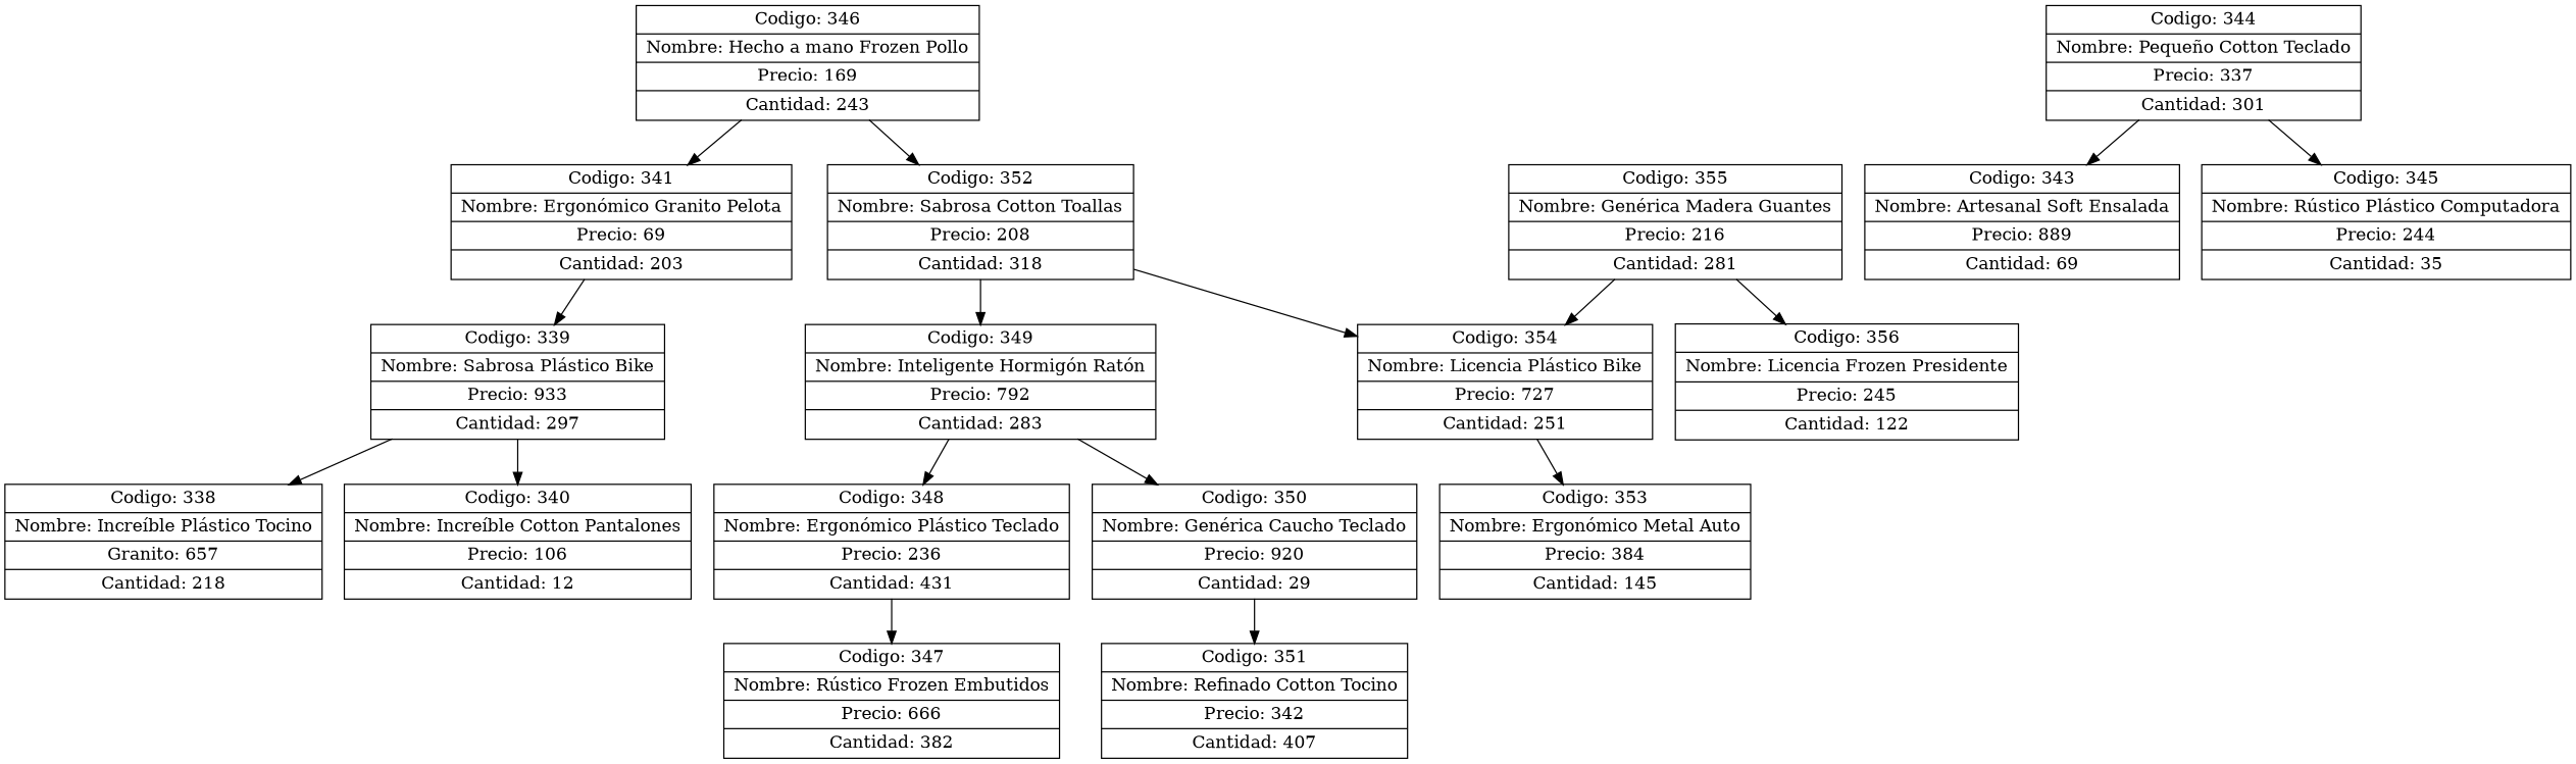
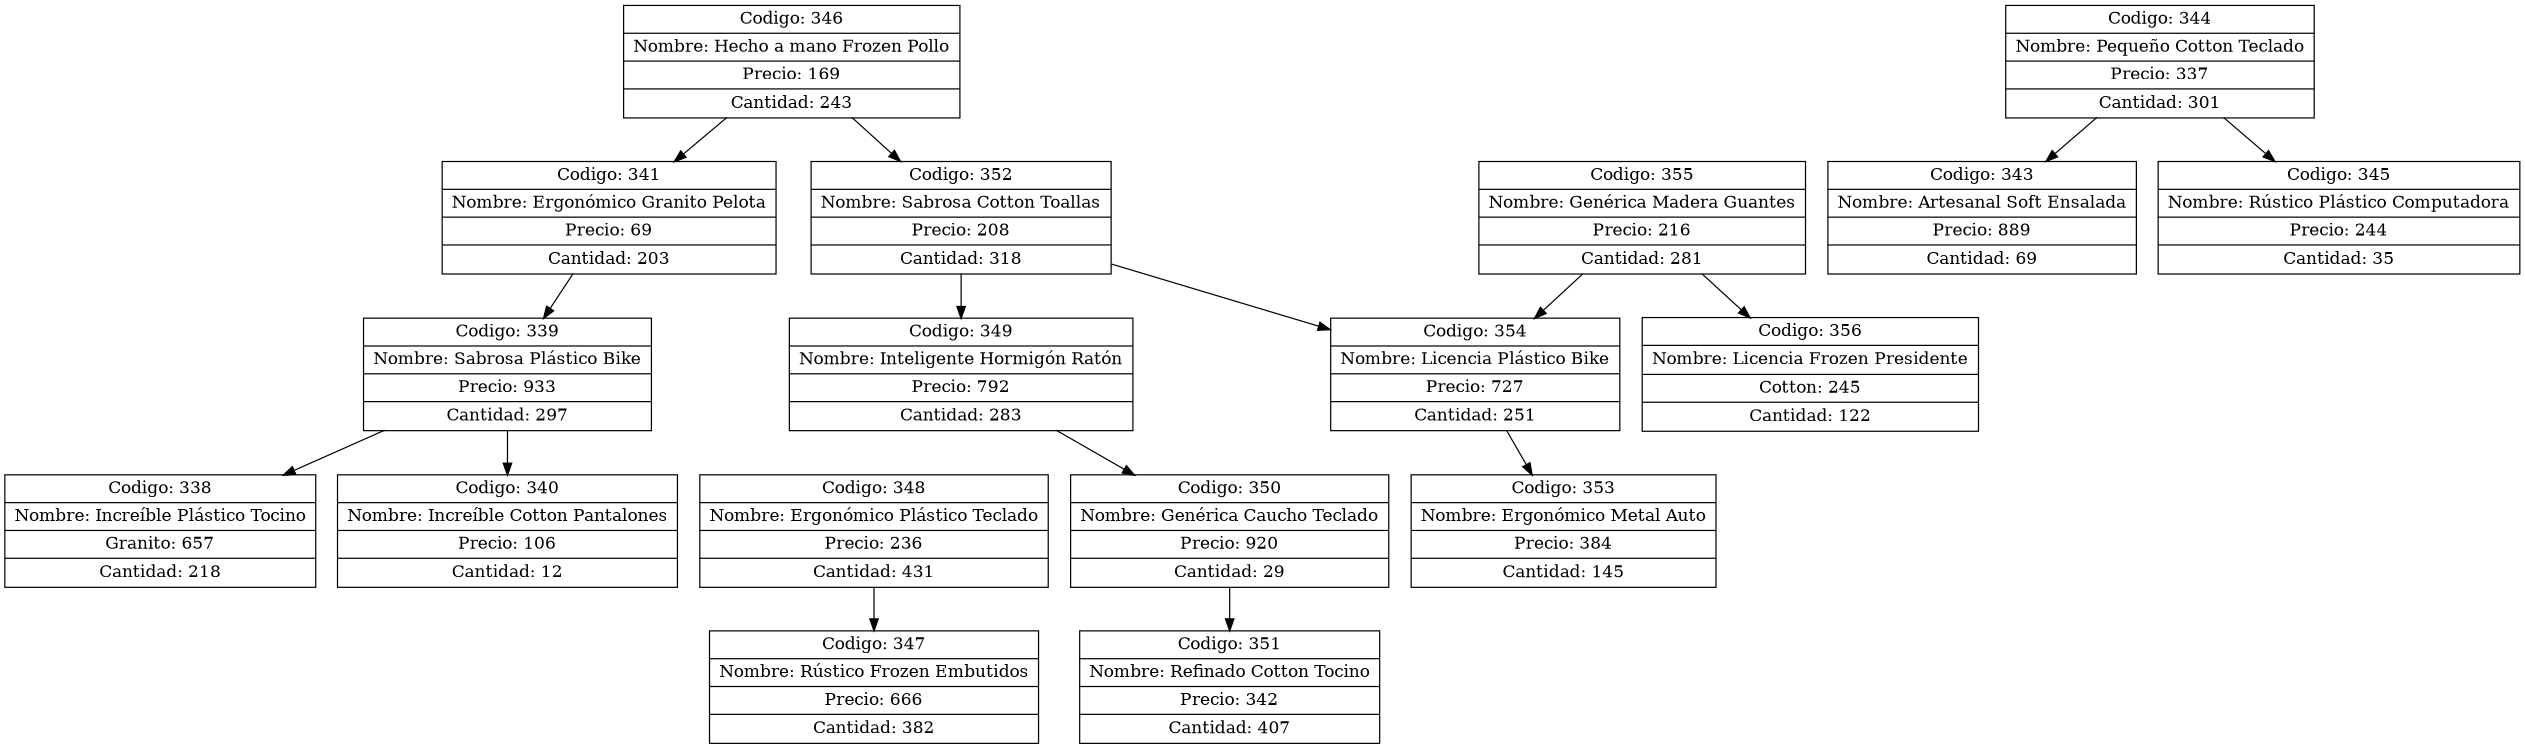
  digraph {
    node [shape=record]
    n1 [label="{ Codigo: 346 | Nombre: Hecho a mano Frozen Pollo | Precio: 169 | Cantidad: 243}"]
    n2 [label="{ Codigo: 341 | Nombre: Ergonómico Granito Pelota | Precio: 69 | Cantidad: 203}"]
    n3 [label="{ Codigo: 352 | Nombre: Sabrosa Cotton Toallas | Precio: 208 | Cantidad: 318}"]
    n4 [label="{ Codigo: 339 | Nombre: Sabrosa Plástico Bike | Precio: 933 | Cantidad: 297}"]
    n5 [label="{ Codigo: 349 | Nombre: Inteligente Hormigón Ratón | Precio: 792 | Cantidad: 283}"]
    n6 [label="{ Codigo: 354 | Nombre: Licencia Plástico Bike | Precio: 727 | Cantidad: 251}"]
    n7 [label="{ Codigo: 338 | Nombre: Increíble Plástico Tocino | Granito: 657 | Cantidad: 218}"]
    n8 [label="{ Codigo: 340 | Nombre: Increíble Cotton Pantalones | Precio: 106 | Cantidad: 12}"]
    n9 [label="{ Codigo: 344 | Nombre: Pequeño Cotton Teclado | Precio: 337 | Cantidad: 301}"]
    n10 [label="{ Codigo: 343 | Nombre: Artesanal Soft Ensalada | Precio: 889 | Cantidad: 69}"]
    n11 [label="{ Codigo: 345 | Nombre: Rústico Plástico Computadora | Precio: 244 | Cantidad: 35}"]
    n12 [label="{ Codigo: 348 | Nombre: Ergonómico Plástico Teclado | Precio: 236 | Cantidad: 431}"]
    n13 [label="{ Codigo: 350 | Nombre: Genérica Caucho Teclado | Precio: 920 | Cantidad: 29}"]
    n14 [label="{ Codigo: 355 | Nombre: Genérica Madera Guantes | Precio: 216 | Cantidad: 281}"]
-   n15 [label="{ Codigo: 356 | Nombre: Licencia Frozen Presidente | Precio: 245 | Cantidad: 122}"]
+   n15 [label="{ Codigo: 356 | Nombre: Licencia Frozen Presidente | Cotton: 245 | Cantidad: 122}"]
    n16 [label="{ Codigo: 347 | Nombre: Rústico Frozen Embutidos | Precio: 666 | Cantidad: 382}"]
    n17 [label="{ Codigo: 351 | Nombre: Refinado Cotton Tocino | Precio: 342 | Cantidad: 407}"]
    n18 [label="{ Codigo: 353 | Nombre: Ergonómico Metal Auto | Precio: 384 | Cantidad: 145}"]
    n1 -> n2
    n1 -> n3
    n2 -> n4
    n3 -> n5
    n3 -> n6
    n4 -> n7
    n4 -> n8
-   n5 -> n12
    n5 -> n13
    n6 -> n18
    n9 -> n10
    n9 -> n11
    n12 -> n16
    n13 -> n17
    n14 -> n6
    n14 -> n15
  }
